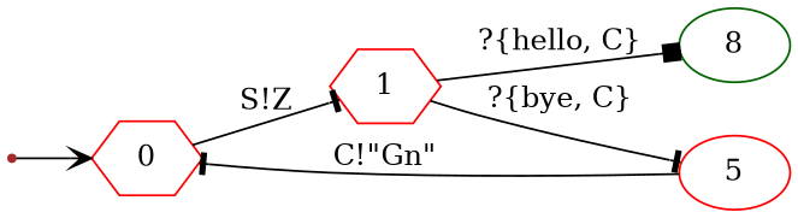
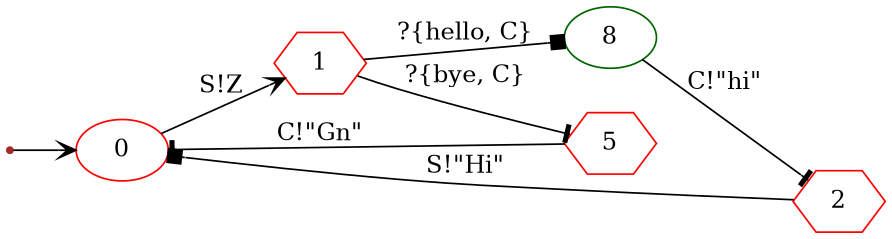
  digraph {
    rankdir=LR
    node [color=red shape=ellipse]
    edge [arrowhead=tee]
    START [color=brown shape=point]
-   0 [shape=hexagon]
+   0
    1 [shape=hexagon]
    n4 [color=darkgreen label=8]
-   5
+   5 [shape=hexagon]
+   2 [shape=hexagon]
    START -> 0 [arrowhead=vee]
-   0 -> 1 [label="S!Z"]
+   0 -> 1 [arrowhead=vee label="S!Z"]
    1 -> n4 [arrowhead=box label="?{hello, C}"]
    1 -> 5 [label="?{bye, C}"]
+   n4 -> 2 [label="C!\"hi\""]
    5 -> 0 [label="C!\"Gn\""]
+   2 -> 0 [arrowhead=box label="S!\"Hi\""]
  }
